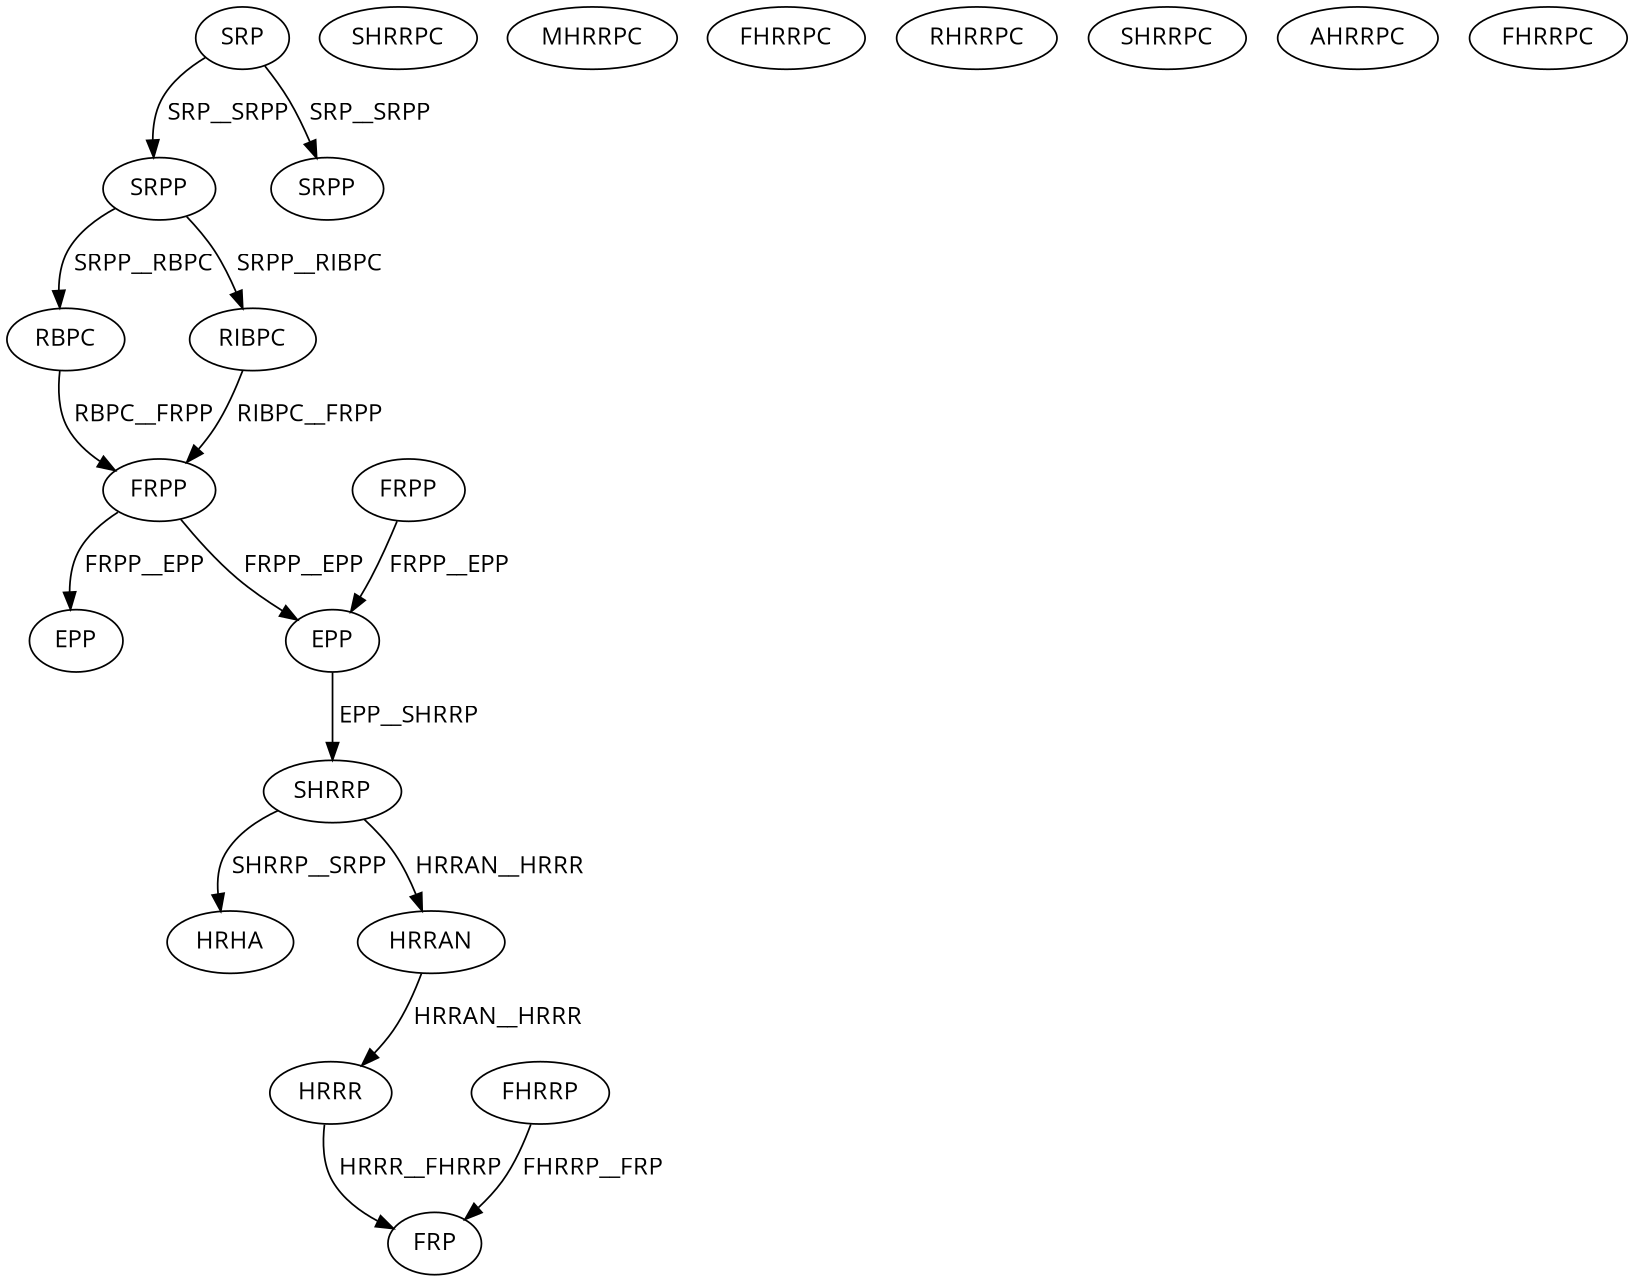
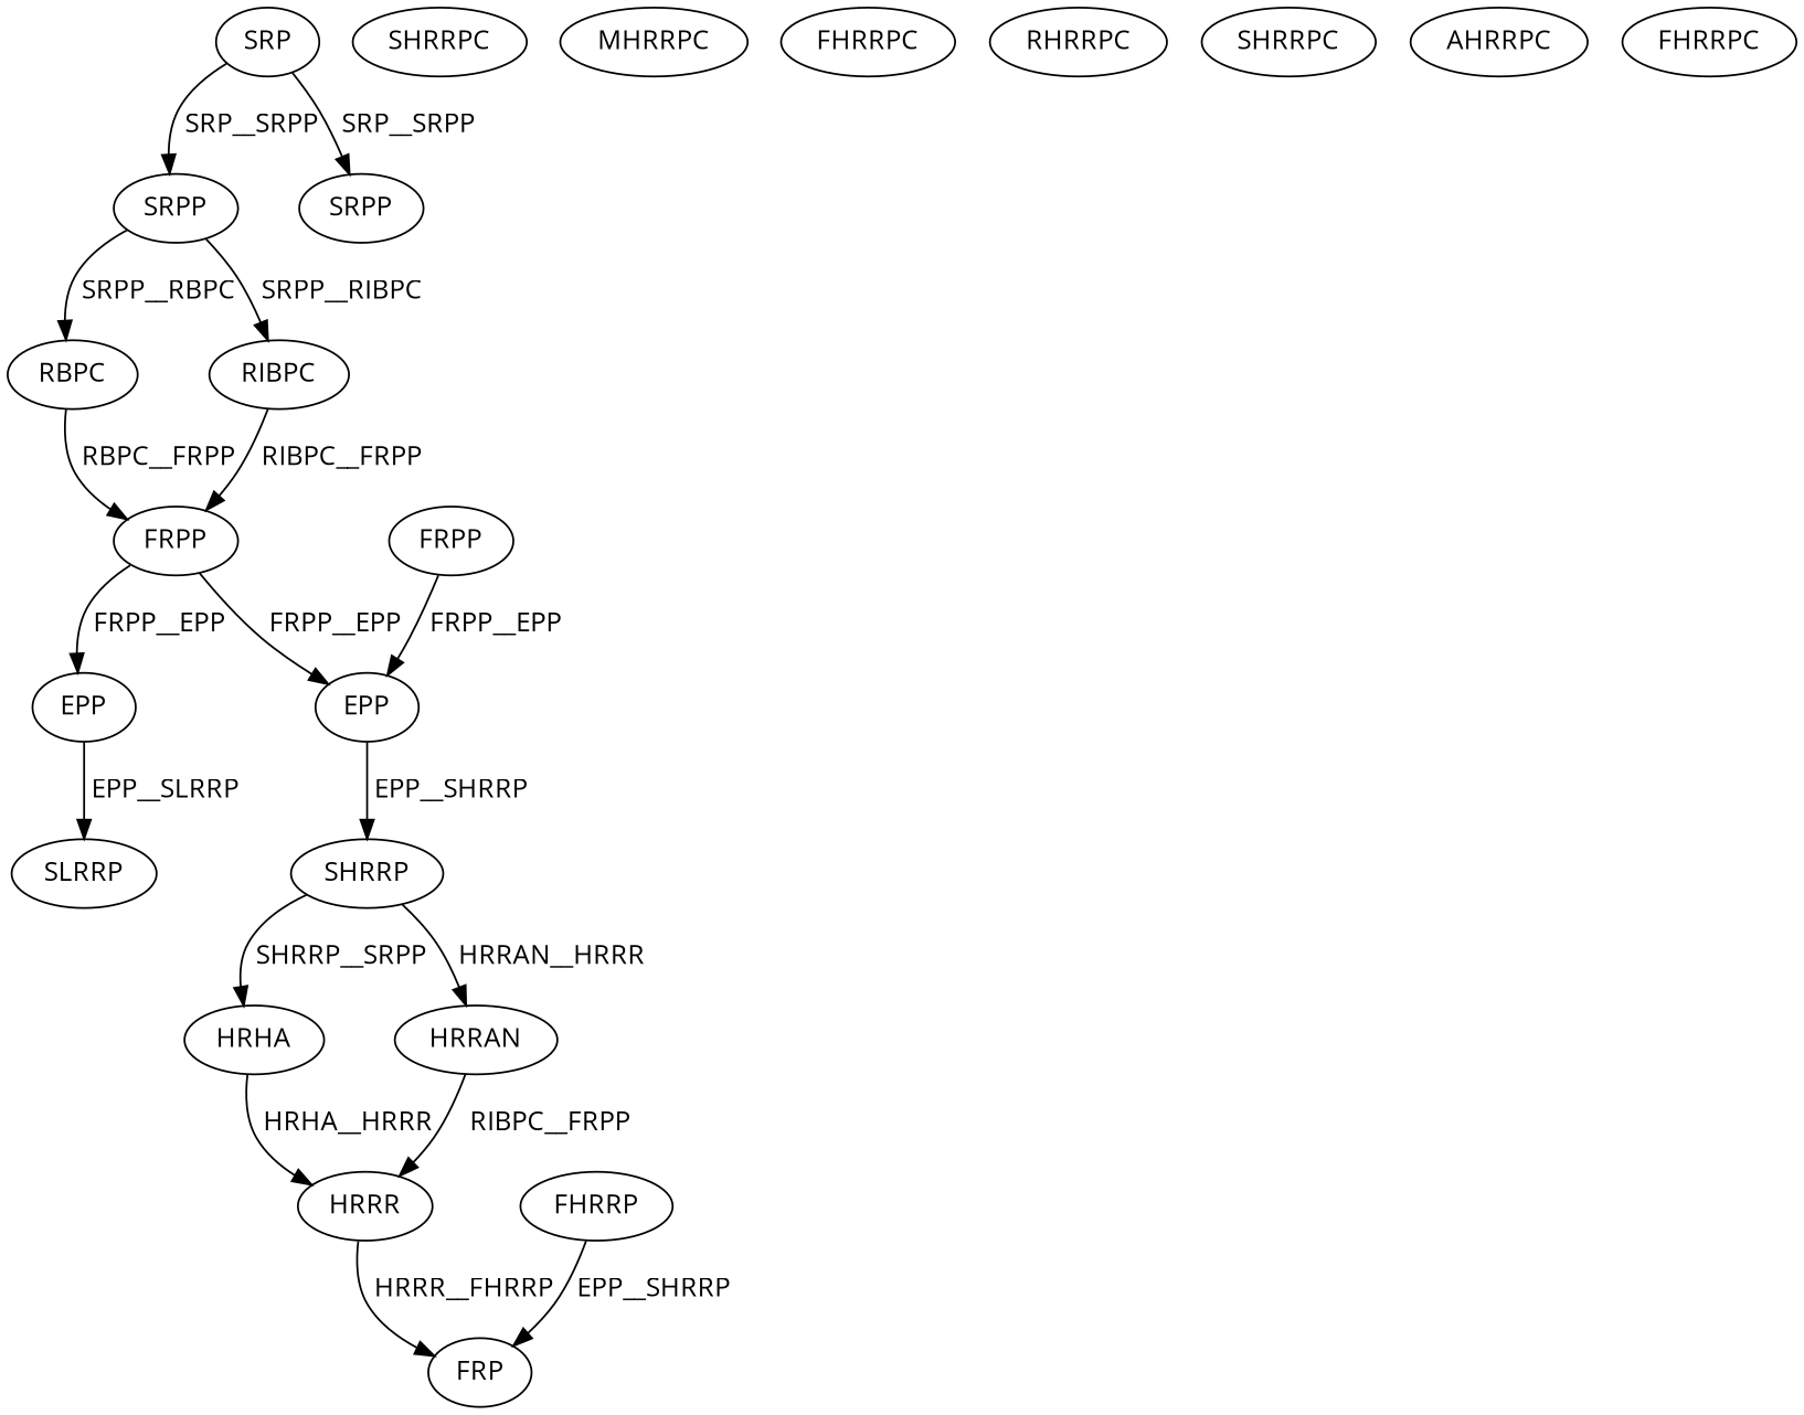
  digraph {
    fontname="Open Sans"
    node [color=black fontcolor=black fontname="Open Sans"]
    edge [color=black fontcolor=black fontname="Open Sans"]
    n1 [label=SRP]
    n2 [label=SRPP]
    n3 [label=SRPP]
    n4 [label=RBPC]
    n5 [label=RIBPC]
    n6 [label=FRPP]
    n7 [label=FRPP]
    n8 [label=EPP]
    n9 [label=SHRRP]
    n10 [label=EPP]
+   n11 [label=SLRRP]
    n12 [label=HRHA]
    n13 [label=HRRAN]
    n14 [label=HRRR]
    n15 [label=FRP]
    n16 [label=SHRRPC]
    n17 [label=MHRRPC]
    n18 [label=FHRRPC]
    n19 [label=RHRRPC]
    n20 [label=SHRRPC]
    n21 [label=AHRRPC]
    n22 [label=FHRRPC]
    n23 [label=FHRRP]
    n1 -> n2 [label=" SRP__SRPP"]
    n1 -> n3 [label=" SRP__SRPP"]
    n2 -> n4 [label=" SRPP__RBPC"]
    n2 -> n5 [label=" SRPP__RIBPC"]
    n4 -> n6 [label=" RBPC__FRPP"]
    n5 -> n6 [label=" RIBPC__FRPP"]
    n6 -> n8 [label=" FRPP__EPP"]
    n6 -> n10 [label=" FRPP__EPP"]
    n7 -> n8 [label=" FRPP__EPP"]
    n8 -> n9 [label=" EPP__SHRRP"]
    n9 -> n12 [label=" SHRRP__SRPP"]
    n9 -> n13 [label=" HRRAN__HRRR"]
-   n13 -> n14 [label=" HRRAN__HRRR"]
+   n10 -> n11 [label=" EPP__SLRRP"]
+   n12 -> n14 [label=" HRHA__HRRR"]
+   n13 -> n14 [label=" RIBPC__FRPP"]
    n14 -> n15 [label=" HRRR__FHRRP"]
-   n23 -> n15 [label=" FHRRP__FRP"]
+   n23 -> n15 [label=" EPP__SHRRP"]
  }
